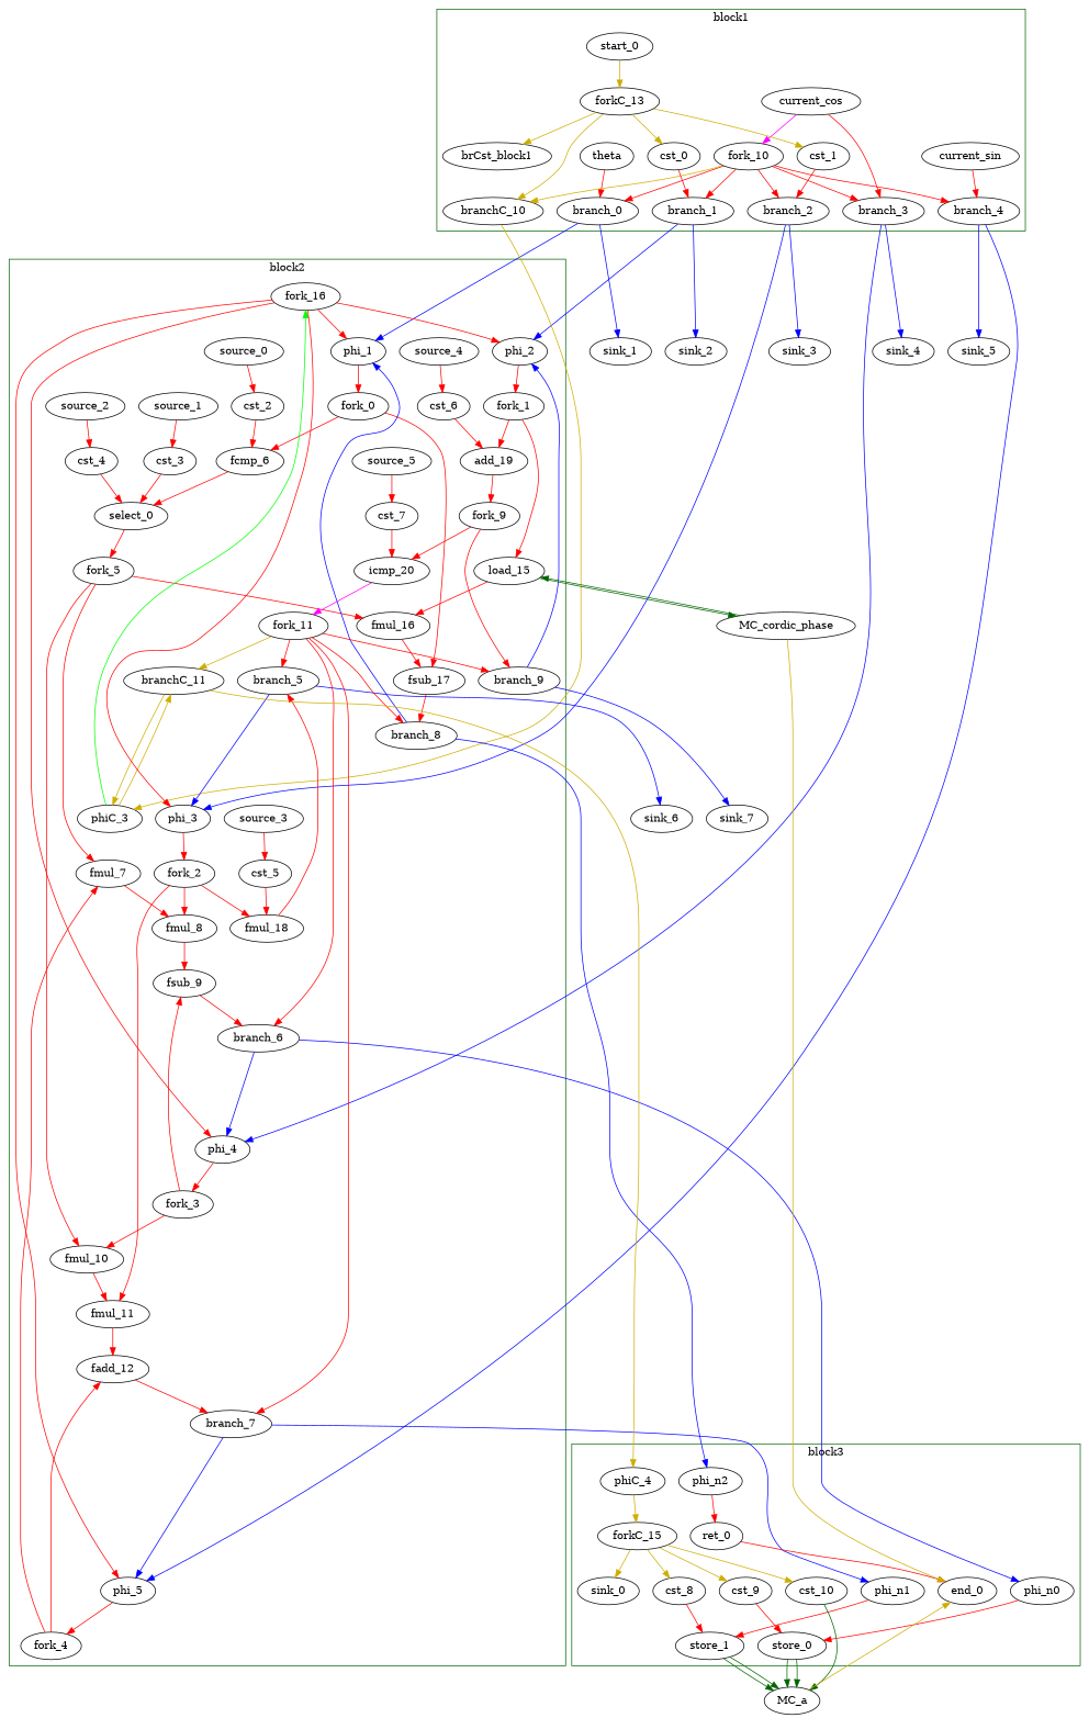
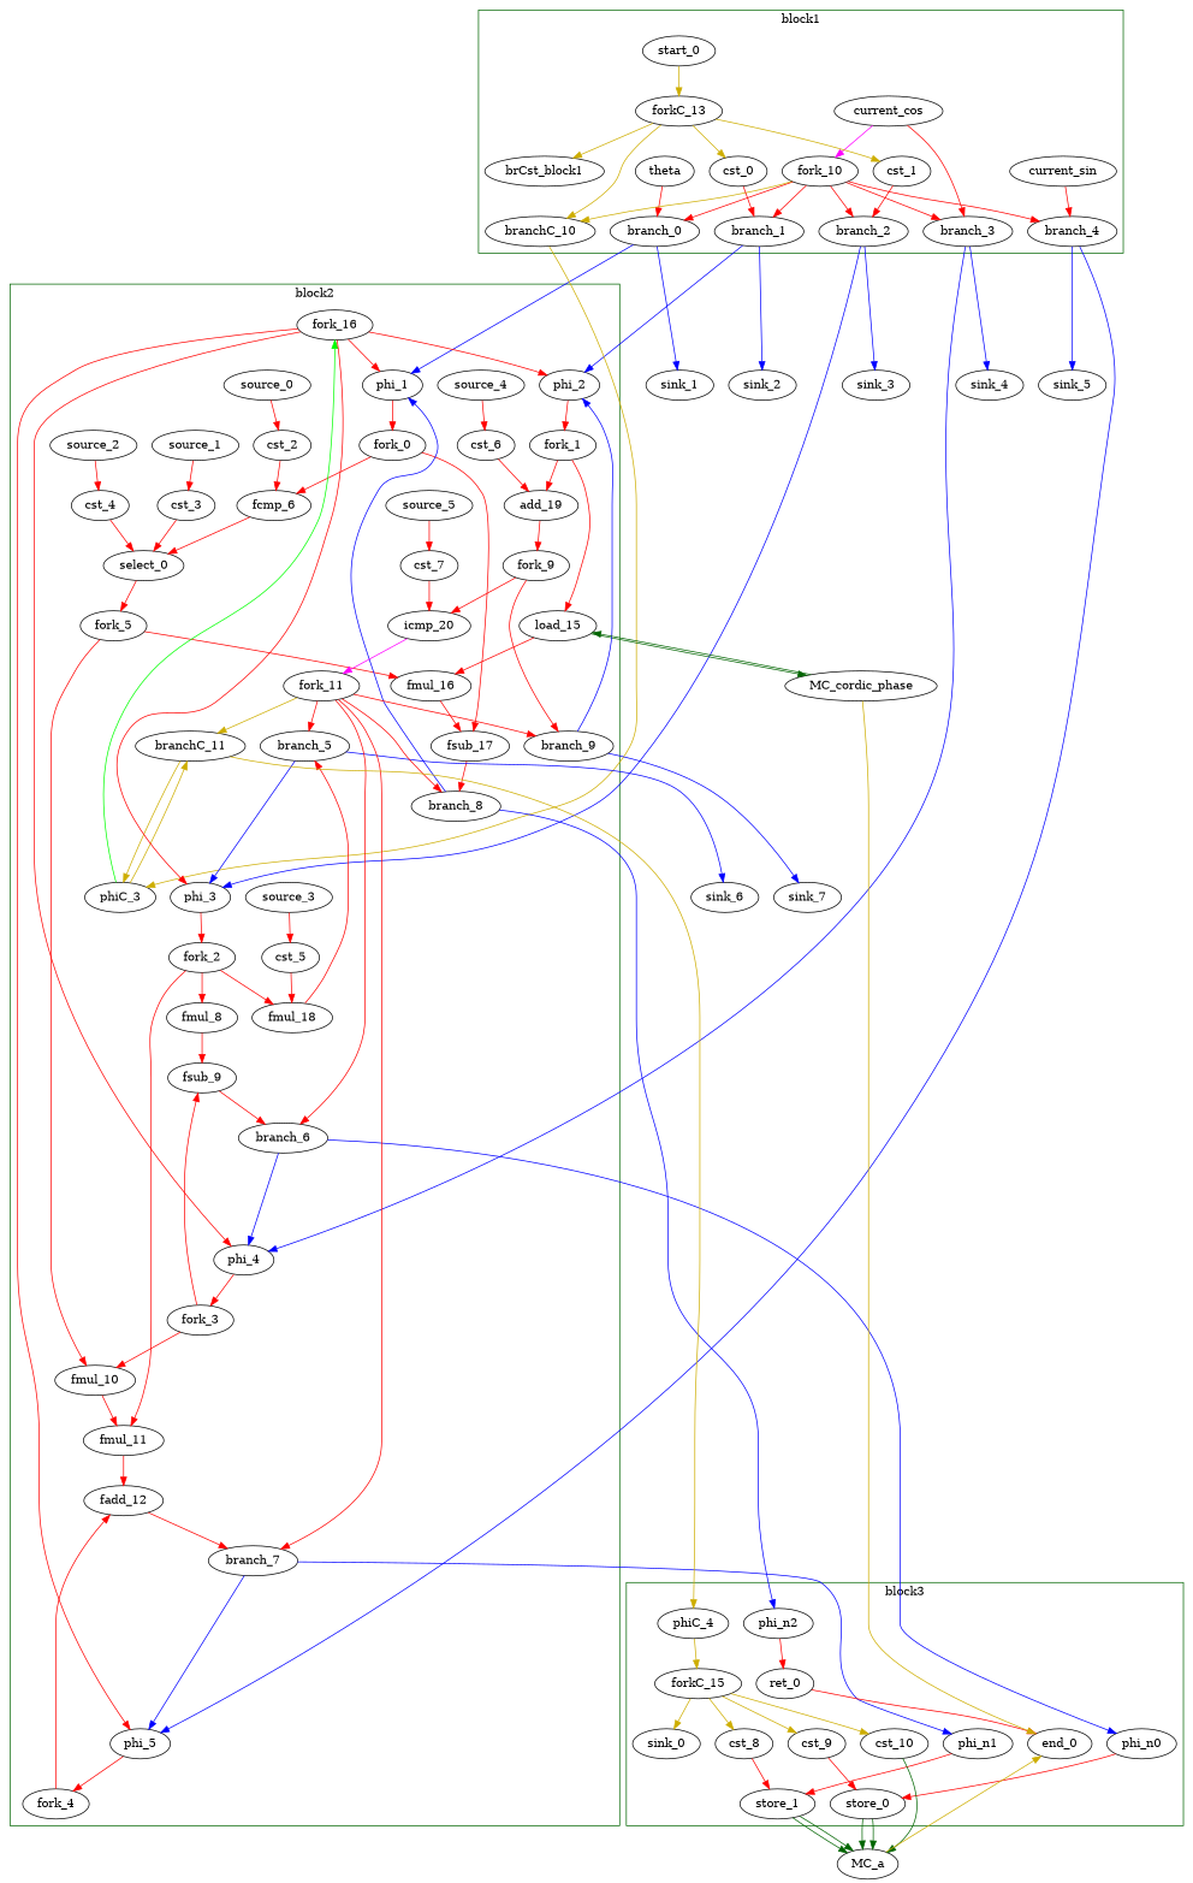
  digraph {
    splines=spline
    node [bbID=2 in="in1:32" out="out1:32" type=Operator]
    edge [color=red from=out1 to=in1]
    theta [bbID=1 type=Entry]
    branch_0 [bbID=1 in="in1:32 in2?:1" out="out1+:32 out2-:32" type=Branch]
    current_cos [bbID=1 type=Entry]
    branch_3 [bbID=1 in="in1:32 in2?:1" out="out1+:32 out2-:32" type=Branch]
    current_sin [bbID=1 type=Entry]
    branch_4 [bbID=1 in="in1:32 in2?:1" out="out1+:32 out2-:32" type=Branch]
    brCst_block1 [bbID=1 in="in1:1" out="out1:1" type=Constant value="0x1"]
    fork_10 [bbID=1 in="in1:1" out="out1:1 out2:1 out3:1 out4:1 out5:1 out6:1 " type=Fork]
    cst_0 [bbID=1 type=Constant value="0x00000000"]
    branch_1 [bbID=1 in="in1:32 in2?:1" out="out1+:32 out2-:32" type=Branch]
    cst_1 [bbID=1 type=Constant value="0x3F800000"]
    branch_2 [bbID=1 in="in1:32 in2?:1" out="out1+:32 out2-:32" type=Branch]
    branchC_10 [bbID=1 in="in1:0 in2?:1" out="out1+:0 out2-:0" type=Branch]
    start_0 [bbID=1 control=true in="in1:0" out="out1:0" type=Entry]
    forkC_13 [bbID=1 in="in1:0" out="out1:0 out2:0 out3:0 out4:0 " type=Fork]
    phi_1 [delay=0.366 in="in1?:1 in2:32 in3:32 " type=Mux]
    fork_0 [out="out1:32 out2:32 " type=Fork]
    phi_2 [delay=0.366 in="in1?:1 in2:32 in3:32 " type=Mux]
    fork_1 [out="out1:32 out2:32 " type=Fork]
    phi_3 [delay=0.366 in="in1?:1 in2:32 in3:32 " type=Mux]
    fork_2 [out="out1:32 out2:32 out3:32 " type=Fork]
    phi_4 [delay=0.366 in="in1?:1 in2:32 in3:32 " type=Mux]
    fork_3 [out="out1:32 out2:32 " type=Fork]
    phi_5 [delay=0.366 in="in1?:1 in2:32 in3:32 " type=Mux]
    fork_4 [out="out1:32 out2:32 " type=Fork]
    cst_2 [type=Constant value="0x00000000"]
    fcmp_6 [II=1 delay=0.966 in="in1:32 in2:32 " latency=2 op=fcmp_olt_op out="out1:1 "]
    select_0 [II=1 delay=0.000 in="in1?:1 in2+:32 in3-:32 " latency=0 op=select_op out="out1:32 " trueFrac=0.2]
    cst_3 [type=Constant value="0xBF800000"]
    cst_4 [type=Constant value="0x3F800000"]
    fork_5 [out="out1:32 out2:32 out3:32 " type=Fork]
-   fmul_7 [II=1 delay=0.966 in="in1:32 in2:32 " latency=6 op=fmul_op out="out1:32 "]
    fmul_8 [II=1 delay=0.966 in="in1:32 in2:32 " latency=6 op=fmul_op out="out1:32 "]
    fsub_9 [II=1 delay=0.966 in="in1:32 in2:32 " latency=10 op=fsub_op out="out1:32 "]
    branch_6 [in="in1:32 in2?:1" out="out1+:32 out2-:32" type=Branch]
    fmul_10 [II=1 delay=0.966 in="in1:32 in2:32 " latency=6 op=fmul_op out="out1:32 "]
    fmul_11 [II=1 delay=0.966 in="in1:32 in2:32 " latency=6 op=fmul_op out="out1:32 "]
    fadd_12 [II=1 delay=0.966 in="in1:32 in2:32 " latency=10 op=fadd_op out="out1:32 "]
    branch_7 [in="in1:32 in2?:1" out="out1+:32 out2-:32" type=Branch]
    load_15 [II=1 delay=0.000 in="in1:32 in2:32" latency=2 op=mc_load_op out="out1:32 out2:32 " portId=0]
    fmul_16 [II=1 delay=0.966 in="in1:32 in2:32 " latency=6 op=fmul_op out="out1:32 "]
    fsub_17 [II=1 delay=0.966 in="in1:32 in2:32 " latency=10 op=fsub_op out="out1:32 "]
    branch_8 [in="in1:32 in2?:1" out="out1+:32 out2-:32" type=Branch]
    cst_5 [type=Constant value="0x3F000000"]
    fmul_18 [II=1 delay=0.966 in="in1:32 in2:32 " latency=6 op=fmul_op out="out1:32 "]
    branch_5 [in="in1:32 in2?:1" out="out1+:32 out2-:32" type=Branch]
    cst_6 [type=Constant value="0x00000001"]
    add_19 [II=1 delay=1.693 in="in1:32 in2:32 " latency=0 op=add_op out="out1:32 "]
    fork_9 [out="out1:32 out2:32 " type=Fork]
    cst_7 [type=Constant value="0x000003E8"]
    icmp_20 [II=1 delay=1.530 in="in1:32 in2:32 " latency=0 op=icmp_ult_op out="out1:1 "]
    fork_11 [in="in1:1" out="out1:1 out2:1 out3:1 out4:1 out5:1 out6:1 " type=Fork]
    branch_9 [in="in1:32 in2?:1" out="out1+:32 out2-:32" type=Branch]
    branchC_11 [in="in1:0 in2?:1" out="out1+:0 out2-:0" type=Branch]
    phiC_3 [delay=0.166 in="in1:0 in2:0 " out="out1:0 out2?:1" type=CntrlMerge]
    fork_16 [in="in1:1" out="out1:1 out2:1 out3:1 out4:1 out5:1 " type=Fork]
    source_0 [type=Source in=""]
    source_1 [type=Source in=""]
    source_2 [type=Source in=""]
    source_3 [type=Source in=""]
    source_4 [type=Source in=""]
    source_5 [type=Source in=""]
    store_0 [II=1 bbID=3 delay=0.000 in="in1:32 in2:32 " latency=0 op=mc_store_op out="out1:32 out2:32" portId=0]
    cst_8 [bbID=3 type=Constant value="0x00000001"]
    store_1 [II=1 bbID=3 delay=0.000 in="in1:32 in2:32 " latency=0 op=mc_store_op out="out1:32 out2:32" portId=1]
    ret_0 [II=1 bbID=3 delay=0.000 in="in1:32 " latency=0 op=ret_op out="out1:32 "]
    end_0 [bbID=0 in="in1:0*e in2:0*e in3:32 " type=Exit]
    cst_9 [bbID=3 type=Constant value="0x00000000"]
    phi_n0 [bbID=3 delay=0.000 in="in1:32 " type=Merge]
    phi_n1 [bbID=3 delay=0.000 in="in1:32 " type=Merge]
    phi_n2 [bbID=3 delay=0.000 in="in1:32 " type=Merge]
    cst_10 [bbID=3 type=Constant value="0x00000002"]
    phiC_4 [bbID=3 delay=0.166 in="in1:0 " out="out1:0" type=Merge]
    forkC_15 [bbID=3 in="in1:0" out="out1:0 out2:0 out3:0 out4:0 " type=Fork]
    sink_0 [bbID=0 in="in1:0" type=Sink out=""]
    sink_1 [bbID=0 type=Sink out=""]
    sink_4 [bbID=0 type=Sink out=""]
    sink_5 [bbID=0 type=Sink out=""]
    sink_2 [bbID=0 type=Sink out=""]
    sink_3 [bbID=0 type=Sink out=""]
    MC_cordic_phase [bbID=0 bbcount=0 in="in1:32*l0a " ldcount=1 memory=cordic_phase out="out1:32*l0d out2:0*e " stcount=0 type=MC]
    sink_6 [bbID=0 type=Sink out=""]
    sink_7 [bbID=0 type=Sink out=""]
    MC_a [bbID=0 bbcount=1 in="in1:32*c0 in2:32*s0a in3:32*s0d in4:32*s1a in5:32*s1d " ldcount=0 memory=a out="out1:0*e " stcount=2 type=MC]
    subgraph cluster_1 {
      color=darkgreen
      label=block1
      theta
      branch_0
      current_cos
      branch_3
      current_sin
      branch_4
      brCst_block1
      fork_10
      cst_0
      branch_1
      cst_1
      branch_2
      branchC_10
      start_0
      forkC_13
    }
    subgraph cluster_2 {
      color=darkgreen
      label=block2
      phi_1
      fork_0
      phi_2
      fork_1
      phi_3
      fork_2
      phi_4
      fork_3
      phi_5
      fork_4
      cst_2
      fcmp_6
      select_0
      cst_3
      cst_4
      fork_5
-     fmul_7
      fmul_8
      fsub_9
      branch_6
      fmul_10
      fmul_11
      fadd_12
      branch_7
      load_15
      fmul_16
      fsub_17
      branch_8
      cst_5
      fmul_18
      branch_5
      cst_6
      add_19
      fork_9
      cst_7
      icmp_20
      fork_11
      branch_9
      branchC_11
      phiC_3
      fork_16
      source_0
      source_1
      source_2
      source_3
      source_4
      source_5
    }
    subgraph cluster_3 {
      color=darkgreen
      label=block3
      store_0
      cst_8
      store_1
      ret_0
      end_0
      cst_9
      phi_n0
      phi_n1
      phi_n2
      cst_10
      phiC_4
      forkC_15
      sink_0
    }
    theta -> branch_0
    branch_0 -> phi_1 [color=blue minlen=3 to=in2]
    branch_0 -> sink_1 [color=blue from=out2 minlen=3]
    current_cos -> branch_3
    current_cos -> fork_10 [color=magenta]
    branch_3 -> phi_4 [color=blue minlen=3 to=in2]
    branch_3 -> sink_4 [color=blue from=out2 minlen=3]
    current_sin -> branch_4
    branch_4 -> phi_5 [color=blue minlen=3 to=in2]
    branch_4 -> sink_5 [color=blue from=out2 minlen=3]
    fork_10 -> branch_0 [from=out5 to=in2]
    fork_10 -> branch_3 [from=out2 to=in2]
    fork_10 -> branch_4 [to=in2]
    fork_10 -> branch_1 [from=out4 to=in2]
    fork_10 -> branch_2 [from=out3 to=in2]
    fork_10 -> branchC_10 [color=gold3 from=out6 to=in2]
    cst_0 -> branch_1
    branch_1 -> phi_2 [color=blue minlen=3 to=in2]
    branch_1 -> sink_2 [color=blue from=out2 minlen=3]
    cst_1 -> branch_2
    branch_2 -> phi_3 [color=blue minlen=3 to=in2]
    branch_2 -> sink_3 [color=blue from=out2 minlen=3]
    branchC_10 -> phiC_3 [color=gold3 minlen=3]
    start_0 -> forkC_13 [color=gold3]
    forkC_13 -> brCst_block1 [color=gold3 from=out4]
    forkC_13 -> cst_0 [color=gold3]
    forkC_13 -> cst_1 [color=gold3 from=out2]
    forkC_13 -> branchC_10 [color=gold3 from=out3]
    phi_1 -> fork_0
    fork_0 -> fcmp_6
    fork_0 -> fsub_17 [from=out2]
    phi_2 -> fork_1
    fork_1 -> load_15 [from=out2 to=in2]
    fork_1 -> add_19
    phi_3 -> fork_2
    fork_2 -> fmul_8 [to=in2]
    fork_2 -> fmul_11 [from=out2 to=in2]
    fork_2 -> fmul_18 [from=out3]
    phi_4 -> fork_3
    fork_3 -> fsub_9
    fork_3 -> fmul_10 [from=out2]
    phi_5 -> fork_4
-   fork_4 -> fmul_7
    fork_4 -> fadd_12 [from=out2 to=in2]
    cst_2 -> fcmp_6 [to=in2]
    fcmp_6 -> select_0
    select_0 -> fork_5
    cst_3 -> select_0 [to=in2]
    cst_4 -> select_0 [to=in3]
-   fork_5 -> fmul_7 [to=in2]
    fork_5 -> fmul_10 [from=out2 to=in2]
    fork_5 -> fmul_16 [from=out3]
-   fmul_7 -> fmul_8
    fmul_8 -> fsub_9 [to=in2]
    fsub_9 -> branch_6
    branch_6 -> phi_4 [color=blue minlen=3 to=in3]
    branch_6 -> phi_n0 [color=blue from=out2 minlen=3]
    fmul_10 -> fmul_11
    fmul_11 -> fadd_12
    fadd_12 -> branch_7
    branch_7 -> phi_5 [color=blue minlen=3 to=in3]
    branch_7 -> phi_n1 [color=blue from=out2 minlen=3]
    load_15 -> fmul_16 [to=in2]
    load_15 -> MC_cordic_phase [color=darkgreen from=out2 mem_address=true]
    fmul_16 -> fsub_17 [to=in2]
    fsub_17 -> branch_8
    branch_8 -> phi_1 [color=blue minlen=3 to=in3]
    branch_8 -> phi_n2 [color=blue from=out2 minlen=3]
    cst_5 -> fmul_18 [to=in2]
    fmul_18 -> branch_5
    branch_5 -> phi_3 [color=blue minlen=3 to=in3]
    branch_5 -> sink_6 [color=blue from=out2 minlen=3]
    cst_6 -> add_19 [to=in2]
    add_19 -> fork_9
    fork_9 -> icmp_20
    fork_9 -> branch_9 [from=out2]
    cst_7 -> icmp_20 [to=in2]
    icmp_20 -> fork_11 [color=magenta]
    fork_11 -> branch_6 [from=out4 to=in2]
    fork_11 -> branch_7 [from=out3 to=in2]
    fork_11 -> branch_8 [from=out2 to=in2]
    fork_11 -> branch_5 [from=out5 to=in2]
    fork_11 -> branch_9 [to=in2]
    fork_11 -> branchC_11 [color=gold3 from=out6 to=in2]
    branch_9 -> phi_2 [color=blue minlen=3 to=in3]
    branch_9 -> sink_7 [color=blue from=out2 minlen=3]
    branchC_11 -> phiC_3 [color=gold3 minlen=3 to=in2]
    branchC_11 -> phiC_4 [color=gold3 from=out2 minlen=3]
    phiC_3 -> branchC_11 [color=gold3]
    phiC_3 -> fork_16 [color=green from=out2]
    fork_16 -> phi_1
    fork_16 -> phi_2 [from=out2]
    fork_16 -> phi_3 [from=out3]
    fork_16 -> phi_4 [from=out4]
    fork_16 -> phi_5 [from=out5]
    source_0 -> cst_2
    source_1 -> cst_3
    source_2 -> cst_4
    source_3 -> cst_5
    source_4 -> cst_6
    source_5 -> cst_7
    store_0 -> MC_a [color=darkgreen from=out2 mem_address=true to=in2]
    store_0 -> MC_a [color=darkgreen mem_address=false to=in3]
    cst_8 -> store_1 [to=in2]
    store_1 -> MC_a [color=darkgreen from=out2 mem_address=true to=in4]
    store_1 -> MC_a [color=darkgreen mem_address=false to=in5]
    ret_0 -> end_0 [to=in3]
    cst_9 -> store_0 [to=in2]
    phi_n0 -> store_0
    phi_n1 -> store_1
    phi_n2 -> ret_0
    cst_10 -> MC_a [color=darkgreen]
    phiC_4 -> forkC_15 [color=gold3]
    forkC_15 -> cst_8 [color=gold3]
    forkC_15 -> cst_9 [color=gold3 from=out2]
    forkC_15 -> cst_10 [color=gold3 from=out3]
    forkC_15 -> sink_0 [color=gold3 from=out4]
    MC_cordic_phase -> load_15 [color=darkgreen mem_address=false]
    MC_cordic_phase -> end_0 [color=gold3 from=out2]
    MC_a -> end_0 [color=gold3 to=in2]
  }
